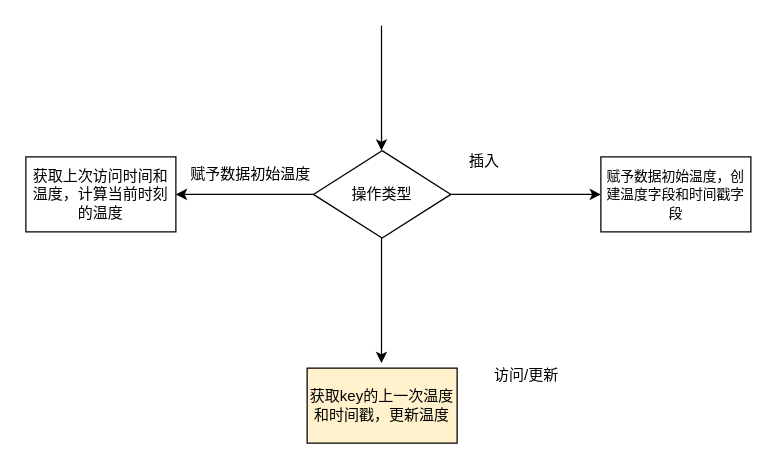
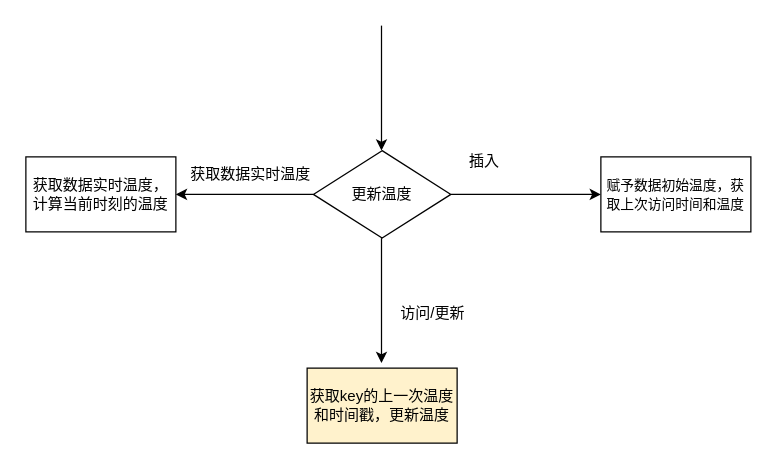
  <mxCell id="0" />
  <mxCell id="1" parent="0" />
- <mxCell id="2" value="操作类型" style="rhombus;whiteSpace=wrap;html=1;" vertex="1" parent="1"><mxGeometry x="250" y="120" width="110" height="70" as="geometry" /></mxCell>
+ <mxCell id="2" value="更新温度" style="rhombus;whiteSpace=wrap;html=1;" vertex="1" parent="1"><mxGeometry x="250" y="120" width="110" height="70" as="geometry" /></mxCell>
  <mxCell id="3" value="" style="endArrow=classic;html=1;" edge="1" parent="1"><mxGeometry width="50" height="50" relative="1" as="geometry"><mxPoint x="304.5" y="20" as="sourcePoint" /><mxPoint x="304.5" y="120" as="targetPoint" /></mxGeometry></mxCell>
  <mxCell id="4" value="" style="endArrow=classic;html=1;exitX=1;exitY=0.5;exitDx=0;exitDy=0;" edge="1" parent="1" source="2"><mxGeometry width="50" height="50" relative="1" as="geometry"><mxPoint x="410" y="120" as="sourcePoint" /><mxPoint x="480" y="155" as="targetPoint" /></mxGeometry></mxCell>
  <mxCell id="5" value="" style="endArrow=classic;html=1;exitX=0;exitY=0.5;exitDx=0;exitDy=0;" edge="1" parent="1" source="2"><mxGeometry width="50" height="50" relative="1" as="geometry"><mxPoint x="190" y="160" as="sourcePoint" /><mxPoint x="140" y="155" as="targetPoint" /></mxGeometry></mxCell>
  <mxCell id="6" value="插入" style="text;html=1;resizable=0;points=[];autosize=1;align=left;verticalAlign=top;spacingTop=-4;" vertex="1" parent="1"><mxGeometry x="373" y="119" width="40" height="20" as="geometry" /></mxCell>
- <mxCell id="7" value="赋予数据初始温度" style="text;html=1;resizable=0;points=[];autosize=1;align=left;verticalAlign=top;spacingTop=-4;" vertex="1" parent="1"><mxGeometry x="150" y="129" width="110" height="20" as="geometry" /></mxCell>
+ <mxCell id="7" value="获取数据实时温度" style="text;html=1;resizable=0;points=[];autosize=1;align=left;verticalAlign=top;spacingTop=-4;" vertex="1" parent="1"><mxGeometry x="150" y="129" width="110" height="20" as="geometry" /></mxCell>
  <mxCell id="8" value="" style="endArrow=classic;html=1;" edge="1" parent="1"><mxGeometry width="50" height="50" relative="1" as="geometry"><mxPoint x="304.5" y="190" as="sourcePoint" /><mxPoint x="304.5" y="290" as="targetPoint" /></mxGeometry></mxCell>
- <mxCell id="9" value="访问/更新" style="text;html=1;resizable=0;points=[];autosize=1;align=left;verticalAlign=top;spacingTop=-4;" vertex="1" parent="1"><mxGeometry x="393" y="290" width="70" height="20" as="geometry" /></mxCell>
- <mxCell id="10" value="&lt;font style=&quot;font-size: 11px&quot;&gt;赋予数据初始温度，创建温度字段和时间戳字段&lt;/font&gt;" style="rounded=0;whiteSpace=wrap;html=1;" vertex="1" parent="1"><mxGeometry x="480" y="125" width="120" height="60" as="geometry" /></mxCell>
+ <mxCell id="9" value="访问/更新" style="text;html=1;resizable=0;points=[];autosize=1;align=left;verticalAlign=top;spacingTop=-4;" vertex="1" parent="1"><mxGeometry x="318" y="240" width="70" height="20" as="geometry" /></mxCell>
+ <mxCell id="10" value="&lt;font style=&quot;font-size: 11px&quot;&gt;赋予数据初始温度，获取上次访问时间和温度&lt;/font&gt;" style="rounded=0;whiteSpace=wrap;html=1;" vertex="1" parent="1"><mxGeometry x="480" y="125" width="120" height="60" as="geometry" /></mxCell>
  <mxCell id="11" value="&lt;p&gt;获取key的上一次温度和时间戳，更新温度&lt;/p&gt;" style="rounded=0;whiteSpace=wrap;html=1;fillColor=#fff2cc;" vertex="1" parent="1"><mxGeometry x="245" y="294" width="120" height="60" as="geometry" /></mxCell>
- <mxCell id="12" value="&lt;p&gt;获取上次访问时间和温度，计算当前时刻的温度&lt;/p&gt;" style="rounded=0;whiteSpace=wrap;html=1;" vertex="1" parent="1"><mxGeometry x="20" y="125" width="120" height="60" as="geometry" /></mxCell>
+ <mxCell id="12" value="&lt;p&gt;获取数据实时温度，计算当前时刻的温度&lt;/p&gt;" style="rounded=0;whiteSpace=wrap;html=1;" vertex="1" parent="1"><mxGeometry x="20" y="125" width="120" height="60" as="geometry" /></mxCell>
